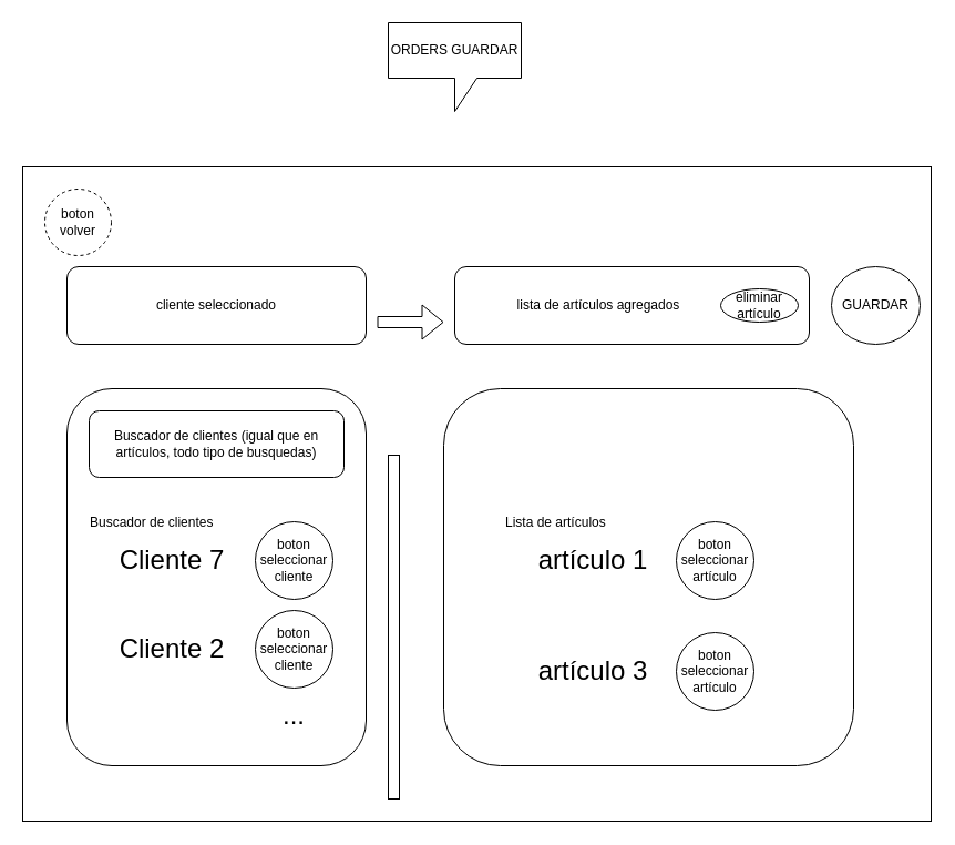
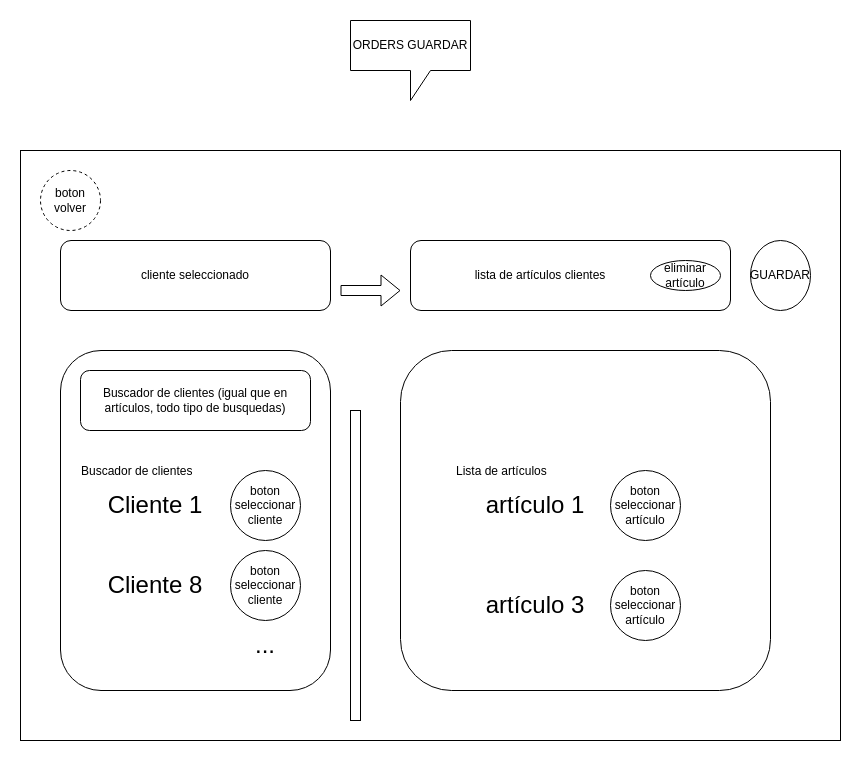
  <mxCell id="0" />
  <mxCell id="1" parent="0" />
  <mxCell id="2" value="" style="rounded=0;whiteSpace=wrap;html=1;" vertex="1" parent="1"><mxGeometry x="20" y="150" width="820" height="590" as="geometry" /></mxCell>
  <mxCell id="3" value="cliente seleccionado" style="rounded=1;whiteSpace=wrap;html=1;" vertex="1" parent="1"><mxGeometry x="60" y="240" width="270" height="70" as="geometry" /></mxCell>
  <mxCell id="4" value="" style="rounded=0;whiteSpace=wrap;html=1;" vertex="1" parent="1"><mxGeometry x="350" y="410" width="10" height="310" as="geometry" /></mxCell>
  <mxCell id="5" value="" style="rounded=1;whiteSpace=wrap;html=1;" vertex="1" parent="1"><mxGeometry x="400" y="350" width="370" height="340" as="geometry" /></mxCell>
  <mxCell id="6" value="" style="rounded=1;whiteSpace=wrap;html=1;" vertex="1" parent="1"><mxGeometry x="410" y="240" width="320" height="70" as="geometry" /></mxCell>
  <mxCell id="7" value="" style="rounded=1;whiteSpace=wrap;html=1;" vertex="1" parent="1"><mxGeometry x="60" y="350" width="270" height="340" as="geometry" /></mxCell>
  <mxCell id="8" value="Buscador de clientes (igual que en artículos, todo tipo de busquedas)" style="rounded=1;whiteSpace=wrap;html=1;" vertex="1" parent="1"><mxGeometry x="80" y="370" width="230" height="60" as="geometry" /></mxCell>
  <mxCell id="9" value="boton&lt;br&gt;seleccionar cliente" style="ellipse;whiteSpace=wrap;html=1;aspect=fixed;" vertex="1" parent="1"><mxGeometry x="230" y="470" width="70" height="70" as="geometry" /></mxCell>
  <mxCell id="10" value="" style="shape=flexArrow;endArrow=classic;html=1;" edge="1" parent="1"><mxGeometry width="50" height="50" relative="1" as="geometry"><mxPoint x="340" y="290" as="sourcePoint" /><mxPoint x="400" y="290" as="targetPoint" /></mxGeometry></mxCell>
  <mxCell id="11" value="boton volver" style="ellipse;whiteSpace=wrap;html=1;dashed=1;" vertex="1" parent="1"><mxGeometry x="40" y="170" width="60" height="60" as="geometry" /></mxCell>
  <mxCell id="12" value="ORDERS GUARDAR" style="shape=callout;whiteSpace=wrap;html=1;perimeter=calloutPerimeter;" vertex="1" parent="1"><mxGeometry x="350" y="20" width="120" height="80" as="geometry" /></mxCell>
  <mxCell id="13" value="boton&lt;br&gt;seleccionar cliente" style="ellipse;whiteSpace=wrap;html=1;aspect=fixed;" vertex="1" parent="1"><mxGeometry x="230" y="550" width="70" height="70" as="geometry" /></mxCell>
  <mxCell id="14" value="&lt;font style=&quot;font-size: 24px;&quot;&gt;...&lt;/font&gt;" style="text;html=1;strokeColor=none;fillColor=none;align=center;verticalAlign=middle;whiteSpace=wrap;rounded=0;" vertex="1" parent="1"><mxGeometry x="235" y="630" width="60" height="30" as="geometry" /></mxCell>
- <mxCell id="15" value="Cliente 7" style="text;html=1;strokeColor=none;fillColor=none;align=center;verticalAlign=middle;whiteSpace=wrap;rounded=0;fontSize=24;" vertex="1" parent="1"><mxGeometry x="100" y="490" width="110" height="30" as="geometry" /></mxCell>
- <mxCell id="16" value="Cliente 2" style="text;html=1;strokeColor=none;fillColor=none;align=center;verticalAlign=middle;whiteSpace=wrap;rounded=0;fontSize=24;" vertex="1" parent="1"><mxGeometry x="100" y="570" width="110" height="30" as="geometry" /></mxCell>
+ <mxCell id="15" value="Cliente 1" style="text;html=1;strokeColor=none;fillColor=none;align=center;verticalAlign=middle;whiteSpace=wrap;rounded=0;fontSize=24;" vertex="1" parent="1"><mxGeometry x="100" y="490" width="110" height="30" as="geometry" /></mxCell>
+ <mxCell id="16" value="Cliente 8" style="text;html=1;strokeColor=none;fillColor=none;align=center;verticalAlign=middle;whiteSpace=wrap;rounded=0;fontSize=24;" vertex="1" parent="1"><mxGeometry x="100" y="570" width="110" height="30" as="geometry" /></mxCell>
  <mxCell id="17" value="&lt;font style=&quot;font-size: 12px;&quot;&gt;Buscador de clientes&lt;/font&gt;" style="text;strokeColor=none;fillColor=none;align=left;verticalAlign=middle;spacingLeft=4;spacingRight=4;overflow=hidden;points=[[0,0.5],[1,0.5]];portConstraint=eastwest;rotatable=0;whiteSpace=wrap;html=1;fontSize=24;" vertex="1" parent="1"><mxGeometry x="75" y="450" width="155" height="30" as="geometry" /></mxCell>
  <mxCell id="18" value="eliminar artículo" style="ellipse;whiteSpace=wrap;html=1;fontSize=12;" vertex="1" parent="1"><mxGeometry x="650" y="260" width="70" height="30" as="geometry" /></mxCell>
  <mxCell id="19" value="&lt;font style=&quot;font-size: 12px;&quot;&gt;Lista de artículos&lt;/font&gt;" style="text;strokeColor=none;fillColor=none;align=left;verticalAlign=middle;spacingLeft=4;spacingRight=4;overflow=hidden;points=[[0,0.5],[1,0.5]];portConstraint=eastwest;rotatable=0;whiteSpace=wrap;html=1;fontSize=24;" vertex="1" parent="1"><mxGeometry x="450" y="450" width="155" height="30" as="geometry" /></mxCell>
  <mxCell id="20" value="boton&lt;br&gt;seleccionar artículo" style="ellipse;whiteSpace=wrap;html=1;aspect=fixed;" vertex="1" parent="1"><mxGeometry x="610" y="470" width="70" height="70" as="geometry" /></mxCell>
  <mxCell id="21" value="artículo 1" style="text;html=1;strokeColor=none;fillColor=none;align=center;verticalAlign=middle;whiteSpace=wrap;rounded=0;fontSize=24;" vertex="1" parent="1"><mxGeometry x="480" y="490" width="110" height="30" as="geometry" /></mxCell>
  <mxCell id="22" value="boton&lt;br&gt;seleccionar artículo" style="ellipse;whiteSpace=wrap;html=1;aspect=fixed;" vertex="1" parent="1"><mxGeometry x="610" y="570" width="70" height="70" as="geometry" /></mxCell>
  <mxCell id="23" value="artículo 3" style="text;html=1;strokeColor=none;fillColor=none;align=center;verticalAlign=middle;whiteSpace=wrap;rounded=0;fontSize=24;" vertex="1" parent="1"><mxGeometry x="480" y="590" width="110" height="30" as="geometry" /></mxCell>
- <mxCell id="24" value="lista de artículos agregados" style="text;html=1;strokeColor=none;fillColor=none;align=center;verticalAlign=middle;whiteSpace=wrap;rounded=0;fontSize=12;" vertex="1" parent="1"><mxGeometry x="450" y="260" width="180" height="30" as="geometry" /></mxCell>
- <mxCell id="25" value="GUARDAR" style="ellipse;whiteSpace=wrap;html=1;fontSize=12;" vertex="1" parent="1"><mxGeometry x="750" y="240" width="80" height="70" as="geometry" /></mxCell>
+ <mxCell id="24" value="lista de artículos clientes" style="text;html=1;strokeColor=none;fillColor=none;align=center;verticalAlign=middle;whiteSpace=wrap;rounded=0;fontSize=12;" vertex="1" parent="1"><mxGeometry x="450" y="260" width="180" height="30" as="geometry" /></mxCell>
+ <mxCell id="25" value="GUARDAR" style="ellipse;whiteSpace=wrap;html=1;fontSize=12;" vertex="1" parent="1"><mxGeometry x="750" y="240" width="60" height="70" as="geometry" /></mxCell>
